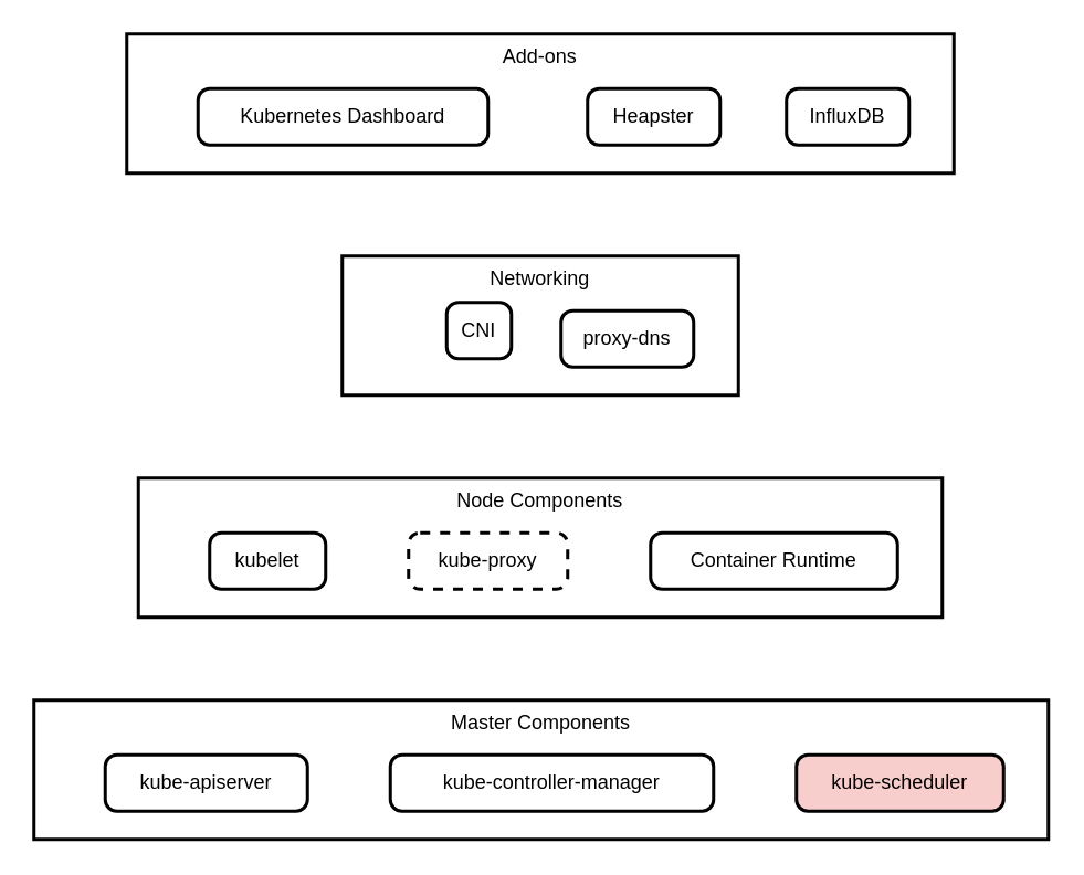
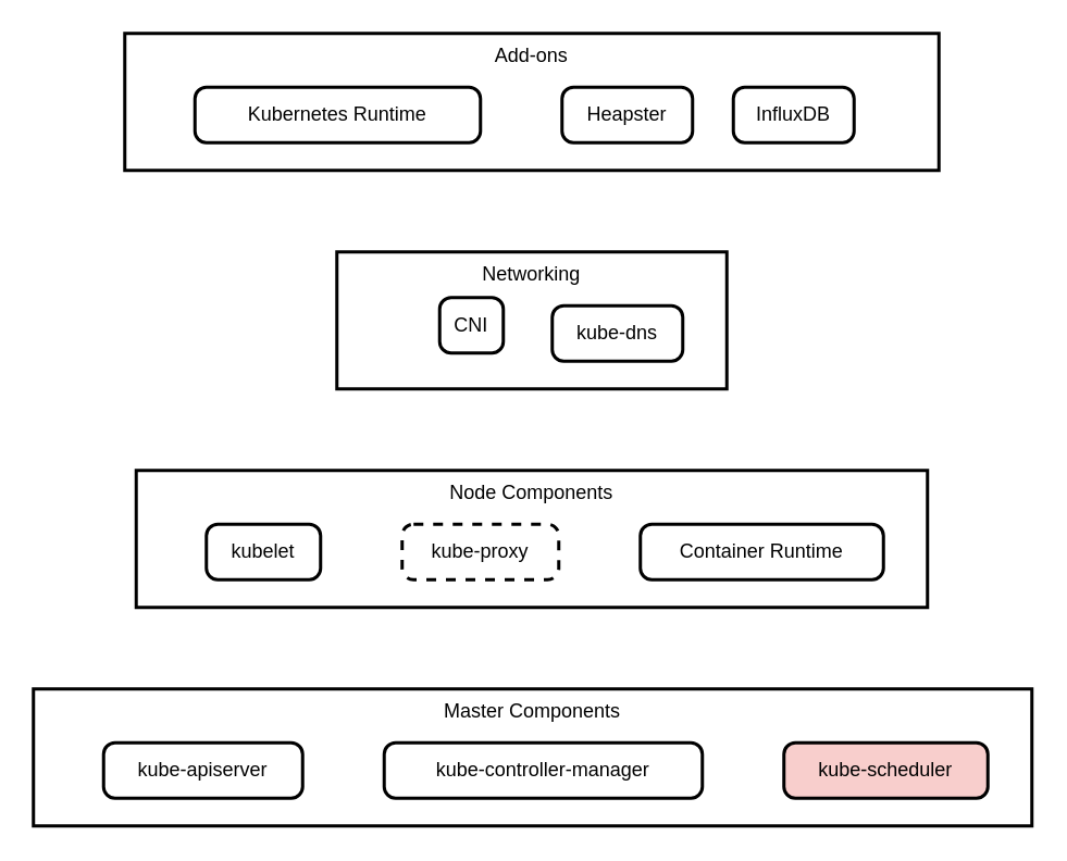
  <mxCell id="0" />
  <mxCell id="1" parent="0" />
  <mxCell id="2" value="Add-ons" style="whiteSpace=wrap;strokeWidth=2;verticalAlign=top;" vertex="1" parent="1"><mxGeometry x="76" width="499" height="84" as="geometry" y="20" /></mxCell>
- <mxCell id="3" value="Kubernetes Dashboard" style="rounded=1;absoluteArcSize=1;arcSize=14;whiteSpace=wrap;strokeWidth=2;" vertex="1" parent="2"><mxGeometry x="43" y="33" width="175" height="34" as="geometry" /></mxCell>
- <mxCell id="4" value="Heapster" style="rounded=1;absoluteArcSize=1;arcSize=14;whiteSpace=wrap;strokeWidth=2;" vertex="1" parent="2"><mxGeometry x="278" y="33" width="80" height="34" as="geometry" /></mxCell>
- <mxCell id="5" value="InfluxDB" style="rounded=1;absoluteArcSize=1;arcSize=14;whiteSpace=wrap;strokeWidth=2;" vertex="1" parent="2"><mxGeometry x="398" y="33" width="74" height="34" as="geometry" /></mxCell>
+ <mxCell id="3" value="Kubernetes Runtime" style="rounded=1;absoluteArcSize=1;arcSize=14;whiteSpace=wrap;strokeWidth=2;" vertex="1" parent="2"><mxGeometry x="43" y="33" width="175" height="34" as="geometry" /></mxCell>
+ <mxCell id="4" value="Heapster" style="rounded=1;absoluteArcSize=1;arcSize=14;whiteSpace=wrap;strokeWidth=2;" vertex="1" parent="2"><mxGeometry x="268" y="33" width="80" height="34" as="geometry" /></mxCell>
+ <mxCell id="5" value="InfluxDB" style="rounded=1;absoluteArcSize=1;arcSize=14;whiteSpace=wrap;strokeWidth=2;" vertex="1" parent="2"><mxGeometry x="373" y="33" width="74" height="34" as="geometry" /></mxCell>
  <mxCell id="6" value="Networking" style="whiteSpace=wrap;strokeWidth=2;verticalAlign=top;" vertex="1" parent="1"><mxGeometry x="206" y="154" width="239" height="84" as="geometry" /></mxCell>
  <mxCell id="7" value="CNI" style="rounded=1;absoluteArcSize=1;arcSize=14;whiteSpace=wrap;strokeWidth=2;" vertex="1" parent="6"><mxGeometry x="63" y="28" width="39" height="34" as="geometry" /></mxCell>
- <mxCell id="8" value="proxy-dns" style="rounded=1;absoluteArcSize=1;arcSize=14;whiteSpace=wrap;strokeWidth=2;" vertex="1" parent="6"><mxGeometry x="132" y="33" width="80" height="34" as="geometry" /></mxCell>
+ <mxCell id="8" value="kube-dns" style="rounded=1;absoluteArcSize=1;arcSize=14;whiteSpace=wrap;strokeWidth=2;" vertex="1" parent="6"><mxGeometry x="132" y="33" width="80" height="34" as="geometry" /></mxCell>
  <mxCell id="9" value="Node Components" style="whiteSpace=wrap;strokeWidth=2;verticalAlign=top;" vertex="1" parent="1"><mxGeometry x="83" y="288" width="485" height="84" as="geometry" /></mxCell>
  <mxCell id="10" value="kubelet" style="rounded=1;absoluteArcSize=1;arcSize=14;whiteSpace=wrap;strokeWidth=2;" vertex="1" parent="9"><mxGeometry x="43" y="33" width="70" height="34" as="geometry" /></mxCell>
  <mxCell id="11" value="kube-proxy" style="rounded=1;absoluteArcSize=1;arcSize=14;whiteSpace=wrap;strokeWidth=2;dashed=1;" vertex="1" parent="9"><mxGeometry x="163" y="33" width="96" height="34" as="geometry" /></mxCell>
  <mxCell id="12" value="Container Runtime" style="rounded=1;absoluteArcSize=1;arcSize=14;whiteSpace=wrap;strokeWidth=2;" vertex="1" parent="9"><mxGeometry x="309" y="33" width="149" height="34" as="geometry" /></mxCell>
  <mxCell id="13" value="Master Components" style="whiteSpace=wrap;strokeWidth=2;verticalAlign=top;" vertex="1" parent="1"><mxGeometry y="422" width="612" height="84" as="geometry" x="20" /></mxCell>
  <mxCell id="14" value="kube-apiserver" style="rounded=1;absoluteArcSize=1;arcSize=14;whiteSpace=wrap;strokeWidth=2;" vertex="1" parent="13"><mxGeometry x="43" y="33" width="122" height="34" as="geometry" /></mxCell>
  <mxCell id="15" value="kube-controller-manager" style="rounded=1;absoluteArcSize=1;arcSize=14;whiteSpace=wrap;strokeWidth=2;" vertex="1" parent="13"><mxGeometry x="215" y="33" width="195" height="34" as="geometry" /></mxCell>
  <mxCell id="16" value="kube-scheduler" style="rounded=1;absoluteArcSize=1;arcSize=14;whiteSpace=wrap;strokeWidth=2;fillColor=#f8cecc;" vertex="1" parent="13"><mxGeometry x="460" y="33" width="125" height="34" as="geometry" /></mxCell>
